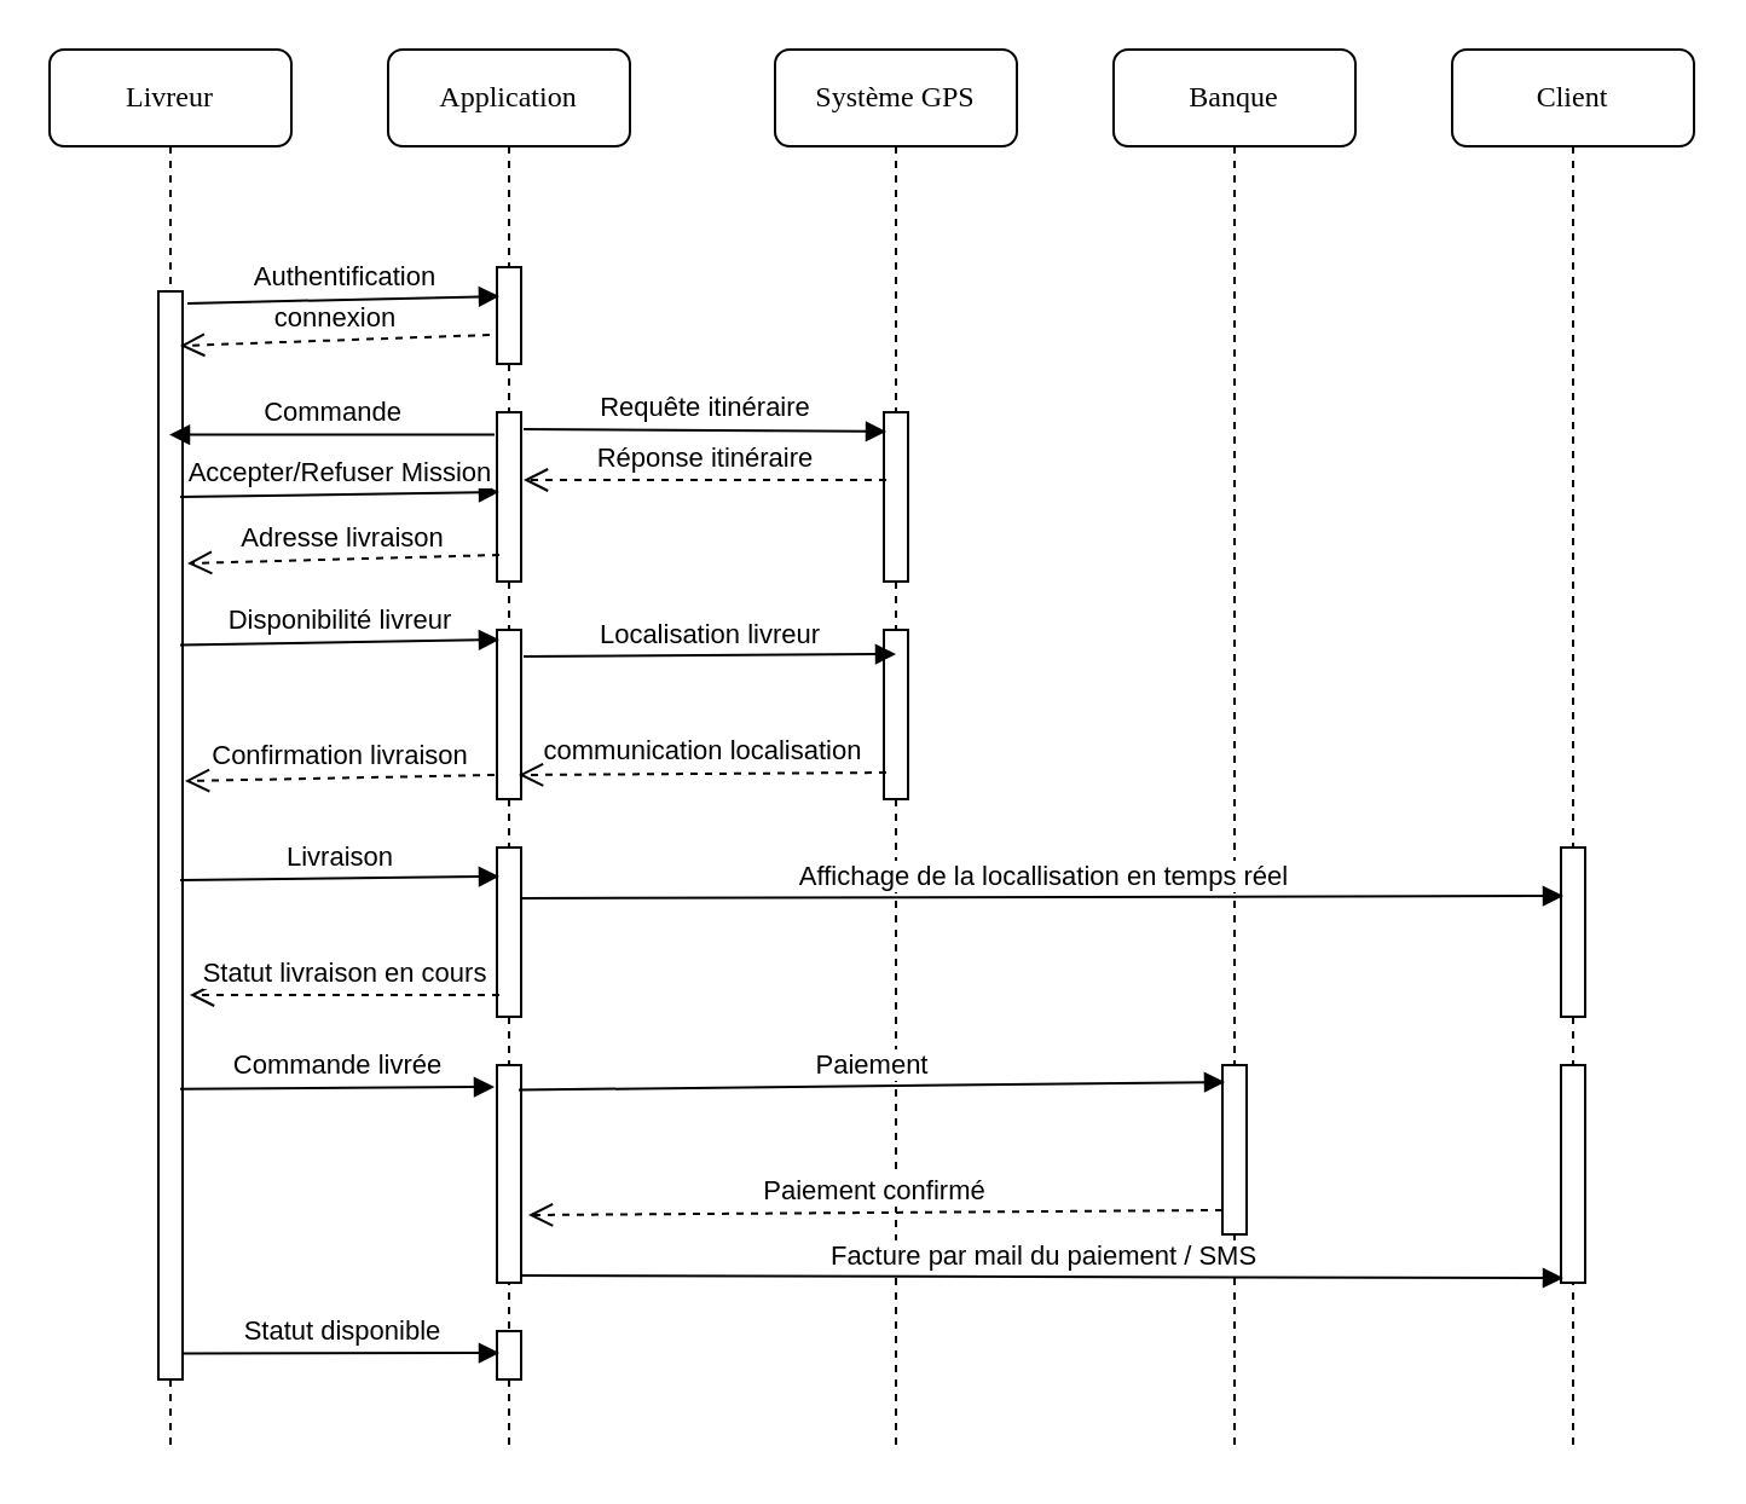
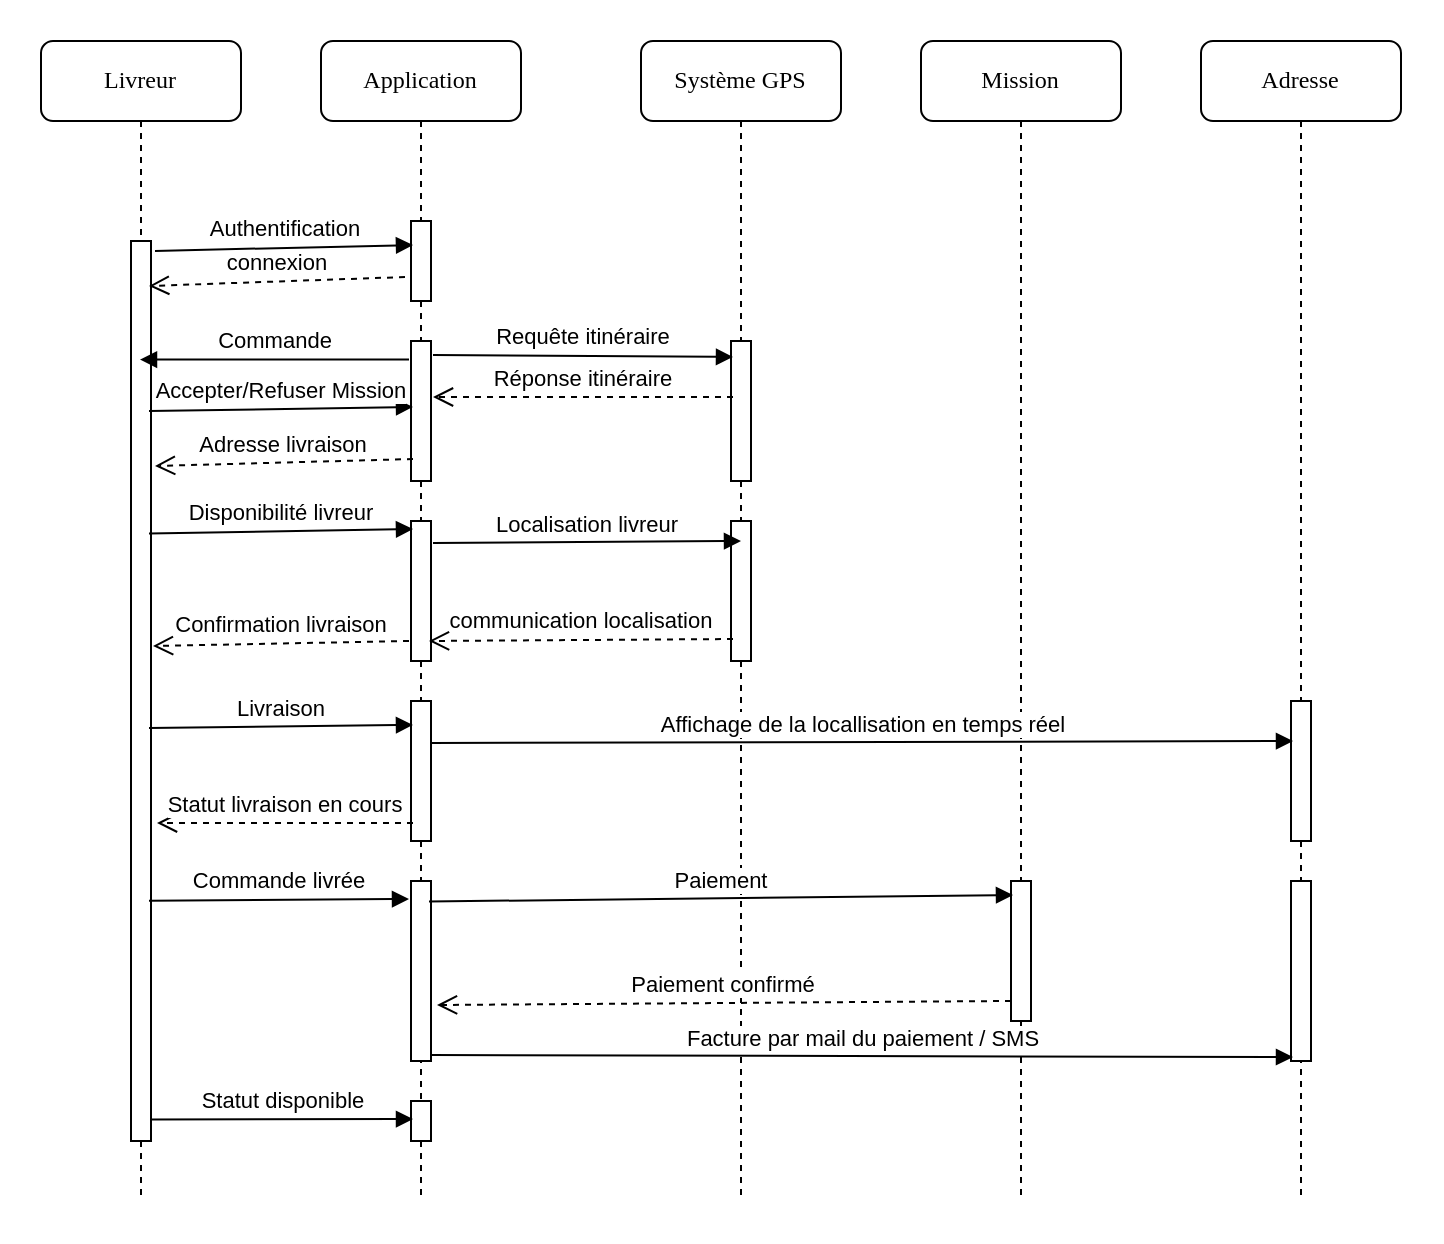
  <mxCell id="0" />
  <mxCell id="1" parent="0" />
  <mxCell id="2" value="Application" style="shape=umlLifeline;perimeter=lifelinePerimeter;whiteSpace=wrap;html=1;container=1;collapsible=0;recursiveResize=0;outlineConnect=0;rounded=1;shadow=0;comic=0;labelBackgroundColor=none;strokeWidth=1;fontFamily=Verdana;fontSize=12;align=center;" parent="1" vertex="1"><mxGeometry x="160" y="20" width="100" height="580" as="geometry" /></mxCell>
  <mxCell id="3" value="" style="html=1;points=[];perimeter=orthogonalPerimeter;rounded=0;shadow=0;comic=0;labelBackgroundColor=none;strokeWidth=1;fontFamily=Verdana;fontSize=12;align=center;" parent="2" vertex="1"><mxGeometry x="45" y="90" width="10" height="40" as="geometry" /></mxCell>
  <mxCell id="4" value="Système GPS" style="shape=umlLifeline;perimeter=lifelinePerimeter;whiteSpace=wrap;html=1;container=1;collapsible=0;recursiveResize=0;outlineConnect=0;rounded=1;shadow=0;comic=0;labelBackgroundColor=none;strokeWidth=1;fontFamily=Verdana;fontSize=12;align=center;" parent="1" vertex="1"><mxGeometry x="320" y="20" width="100" height="580" as="geometry" /></mxCell>
  <mxCell id="5" value="" style="html=1;points=[];perimeter=orthogonalPerimeter;rounded=0;shadow=0;comic=0;labelBackgroundColor=none;strokeWidth=1;fontFamily=Verdana;fontSize=12;align=center;" parent="4" vertex="1"><mxGeometry x="45" y="150" width="10" height="70" as="geometry" /></mxCell>
- <mxCell id="6" value="Banque" style="shape=umlLifeline;perimeter=lifelinePerimeter;whiteSpace=wrap;html=1;container=1;collapsible=0;recursiveResize=0;outlineConnect=0;rounded=1;shadow=0;comic=0;labelBackgroundColor=none;strokeWidth=1;fontFamily=Verdana;fontSize=12;align=center;" parent="1" vertex="1"><mxGeometry x="460" y="20" width="100" height="580" as="geometry" /></mxCell>
- <mxCell id="7" value="Client" style="shape=umlLifeline;perimeter=lifelinePerimeter;whiteSpace=wrap;html=1;container=1;collapsible=0;recursiveResize=0;outlineConnect=0;rounded=1;shadow=0;comic=0;labelBackgroundColor=none;strokeWidth=1;fontFamily=Verdana;fontSize=12;align=center;" parent="1" vertex="1"><mxGeometry x="600" y="20" width="100" height="580" as="geometry" /></mxCell>
+ <mxCell id="6" value="Mission" style="shape=umlLifeline;perimeter=lifelinePerimeter;whiteSpace=wrap;html=1;container=1;collapsible=0;recursiveResize=0;outlineConnect=0;rounded=1;shadow=0;comic=0;labelBackgroundColor=none;strokeWidth=1;fontFamily=Verdana;fontSize=12;align=center;" parent="1" vertex="1"><mxGeometry x="460" y="20" width="100" height="580" as="geometry" /></mxCell>
+ <mxCell id="7" value="Adresse" style="shape=umlLifeline;perimeter=lifelinePerimeter;whiteSpace=wrap;html=1;container=1;collapsible=0;recursiveResize=0;outlineConnect=0;rounded=1;shadow=0;comic=0;labelBackgroundColor=none;strokeWidth=1;fontFamily=Verdana;fontSize=12;align=center;" parent="1" vertex="1"><mxGeometry x="600" y="20" width="100" height="580" as="geometry" /></mxCell>
  <mxCell id="8" value="Livreur" style="shape=umlLifeline;perimeter=lifelinePerimeter;whiteSpace=wrap;html=1;container=1;collapsible=0;recursiveResize=0;outlineConnect=0;rounded=1;shadow=0;comic=0;labelBackgroundColor=none;strokeWidth=1;fontFamily=Verdana;fontSize=12;align=center;" parent="1" vertex="1"><mxGeometry x="20" y="20" width="100" height="580" as="geometry" /></mxCell>
  <mxCell id="9" value="" style="html=1;points=[];perimeter=orthogonalPerimeter;rounded=0;shadow=0;comic=0;labelBackgroundColor=none;strokeWidth=1;fontFamily=Verdana;fontSize=12;align=center;" parent="8" vertex="1"><mxGeometry x="45" y="100" width="10" height="450" as="geometry" /></mxCell>
  <mxCell id="10" value="connexion" style="html=1;verticalAlign=bottom;endArrow=open;dashed=1;endSize=8;entryX=0.9;entryY=0.05;entryDx=0;entryDy=0;entryPerimeter=0;exitX=-0.3;exitY=0.7;exitDx=0;exitDy=0;exitPerimeter=0;" edge="1" parent="1" source="3" target="9"><mxGeometry relative="1" as="geometry"><mxPoint x="200" y="140" as="sourcePoint" /><mxPoint x="80" y="140" as="targetPoint" /></mxGeometry></mxCell>
  <mxCell id="11" value="" style="html=1;points=[];perimeter=orthogonalPerimeter;rounded=0;shadow=0;comic=0;labelBackgroundColor=none;strokeWidth=1;fontFamily=Verdana;fontSize=12;align=center;" vertex="1" parent="1"><mxGeometry x="205" y="170" width="10" height="70" as="geometry" /></mxCell>
  <mxCell id="12" value="Commande" style="html=1;verticalAlign=bottom;endArrow=block;exitX=-0.1;exitY=0.133;exitDx=0;exitDy=0;exitPerimeter=0;" edge="1" parent="1" source="11" target="8"><mxGeometry width="80" relative="1" as="geometry"><mxPoint x="100" y="210" as="sourcePoint" /><mxPoint x="180" y="210" as="targetPoint" /></mxGeometry></mxCell>
  <mxCell id="13" value="Accepter/Refuser Mission" style="html=1;verticalAlign=bottom;endArrow=block;exitX=0.9;exitY=0.189;exitDx=0;exitDy=0;exitPerimeter=0;entryX=0.1;entryY=0.471;entryDx=0;entryDy=0;entryPerimeter=0;" edge="1" parent="1" source="9" target="11"><mxGeometry width="80" relative="1" as="geometry"><mxPoint x="90" y="200" as="sourcePoint" /><mxPoint x="200" y="203" as="targetPoint" /></mxGeometry></mxCell>
  <mxCell id="14" value="Adresse livraison" style="html=1;verticalAlign=bottom;endArrow=open;dashed=1;endSize=8;exitX=0.1;exitY=0.843;exitDx=0;exitDy=0;exitPerimeter=0;entryX=1.2;entryY=0.25;entryDx=0;entryDy=0;entryPerimeter=0;" edge="1" parent="1" source="11" target="9"><mxGeometry relative="1" as="geometry"><mxPoint x="170" y="230" as="sourcePoint" /><mxPoint x="90" y="230" as="targetPoint" /></mxGeometry></mxCell>
  <mxCell id="15" value="" style="html=1;points=[];perimeter=orthogonalPerimeter;rounded=0;shadow=0;comic=0;labelBackgroundColor=none;strokeWidth=1;fontFamily=Verdana;fontSize=12;align=center;" vertex="1" parent="1"><mxGeometry x="205" y="260" width="10" height="70" as="geometry" /></mxCell>
  <mxCell id="16" value="Réponse itinéraire" style="html=1;verticalAlign=bottom;endArrow=open;dashed=1;endSize=8;entryX=1.1;entryY=0.4;entryDx=0;entryDy=0;entryPerimeter=0;exitX=0.1;exitY=0.4;exitDx=0;exitDy=0;exitPerimeter=0;" edge="1" parent="1" source="5" target="11"><mxGeometry relative="1" as="geometry"><mxPoint x="340" y="200" as="sourcePoint" /><mxPoint x="260" y="200" as="targetPoint" /></mxGeometry></mxCell>
  <mxCell id="17" value="Disponibilité livreur" style="html=1;verticalAlign=bottom;endArrow=block;exitX=0.9;exitY=0.325;exitDx=0;exitDy=0;exitPerimeter=0;entryX=0.1;entryY=0.057;entryDx=0;entryDy=0;entryPerimeter=0;" edge="1" parent="1" source="9" target="15"><mxGeometry width="80" relative="1" as="geometry"><mxPoint x="100" y="280" as="sourcePoint" /><mxPoint x="180" y="280" as="targetPoint" /></mxGeometry></mxCell>
  <mxCell id="18" value="Confirmation livraison" style="html=1;verticalAlign=bottom;endArrow=open;dashed=1;endSize=8;exitX=-0.1;exitY=0.857;exitDx=0;exitDy=0;exitPerimeter=0;entryX=1.1;entryY=0.45;entryDx=0;entryDy=0;entryPerimeter=0;" edge="1" parent="1" source="15" target="9"><mxGeometry relative="1" as="geometry"><mxPoint x="180" y="320" as="sourcePoint" /><mxPoint x="100" y="320" as="targetPoint" /></mxGeometry></mxCell>
  <mxCell id="19" value="" style="html=1;points=[];perimeter=orthogonalPerimeter;rounded=0;shadow=0;comic=0;labelBackgroundColor=none;strokeWidth=1;fontFamily=Verdana;fontSize=12;align=center;" vertex="1" parent="1"><mxGeometry x="365" y="260" width="10" height="70" as="geometry" /></mxCell>
  <mxCell id="20" value="Localisation livreur" style="html=1;verticalAlign=bottom;endArrow=block;exitX=1.1;exitY=0.157;exitDx=0;exitDy=0;exitPerimeter=0;entryX=0.5;entryY=0.143;entryDx=0;entryDy=0;entryPerimeter=0;" edge="1" parent="1" source="15" target="19"><mxGeometry width="80" relative="1" as="geometry"><mxPoint x="250" y="270" as="sourcePoint" /><mxPoint x="330" y="270" as="targetPoint" /></mxGeometry></mxCell>
  <mxCell id="21" value="communication localisation" style="html=1;verticalAlign=bottom;endArrow=open;dashed=1;endSize=8;exitX=0.1;exitY=0.843;exitDx=0;exitDy=0;exitPerimeter=0;entryX=0.9;entryY=0.857;entryDx=0;entryDy=0;entryPerimeter=0;" edge="1" parent="1" source="19" target="15"><mxGeometry relative="1" as="geometry"><mxPoint x="340" y="320" as="sourcePoint" /><mxPoint x="260" y="320" as="targetPoint" /></mxGeometry></mxCell>
  <mxCell id="22" value="" style="html=1;points=[];perimeter=orthogonalPerimeter;rounded=0;shadow=0;comic=0;labelBackgroundColor=none;strokeWidth=1;fontFamily=Verdana;fontSize=12;align=center;" vertex="1" parent="1"><mxGeometry x="205" y="350" width="10" height="70" as="geometry" /></mxCell>
  <mxCell id="23" value="Livraison" style="html=1;verticalAlign=bottom;endArrow=block;exitX=0.9;exitY=0.541;exitDx=0;exitDy=0;exitPerimeter=0;entryX=0.1;entryY=0.171;entryDx=0;entryDy=0;entryPerimeter=0;" edge="1" parent="1" source="9" target="22"><mxGeometry width="80" relative="1" as="geometry"><mxPoint x="80" y="360" as="sourcePoint" /><mxPoint x="160" y="360" as="targetPoint" /></mxGeometry></mxCell>
  <mxCell id="24" value="Statut livraison en cours" style="html=1;verticalAlign=bottom;endArrow=open;dashed=1;endSize=8;exitX=0.1;exitY=0.871;exitDx=0;exitDy=0;exitPerimeter=0;" edge="1" parent="1" source="22"><mxGeometry relative="1" as="geometry"><mxPoint x="160" y="410" as="sourcePoint" /><mxPoint x="78" y="411" as="targetPoint" /></mxGeometry></mxCell>
  <mxCell id="25" value="" style="html=1;points=[];perimeter=orthogonalPerimeter;rounded=0;shadow=0;comic=0;labelBackgroundColor=none;strokeWidth=1;fontFamily=Verdana;fontSize=12;align=center;" vertex="1" parent="1"><mxGeometry x="645" y="350" width="10" height="70" as="geometry" /></mxCell>
  <mxCell id="26" value="Affichage de la locallisation en temps réel" style="html=1;verticalAlign=bottom;endArrow=block;exitX=1;exitY=0.3;exitDx=0;exitDy=0;exitPerimeter=0;entryX=0.1;entryY=0.286;entryDx=0;entryDy=0;entryPerimeter=0;" edge="1" parent="1" source="22" target="25"><mxGeometry width="80" relative="1" as="geometry"><mxPoint x="250" y="370" as="sourcePoint" /><mxPoint x="330" y="370" as="targetPoint" /></mxGeometry></mxCell>
  <mxCell id="27" value="Requête itinéraire" style="html=1;verticalAlign=bottom;endArrow=block;exitX=1.1;exitY=0.1;exitDx=0;exitDy=0;exitPerimeter=0;entryX=0.1;entryY=0.114;entryDx=0;entryDy=0;entryPerimeter=0;" edge="1" parent="1" source="11" target="5"><mxGeometry width="80" relative="1" as="geometry"><mxPoint x="260" y="170" as="sourcePoint" /><mxPoint x="340" y="170" as="targetPoint" /></mxGeometry></mxCell>
  <mxCell id="28" value="Authentification" style="html=1;verticalAlign=bottom;endArrow=block;exitX=1.2;exitY=0.011;exitDx=0;exitDy=0;exitPerimeter=0;entryX=0.1;entryY=0.3;entryDx=0;entryDy=0;entryPerimeter=0;" edge="1" parent="1" source="9" target="3"><mxGeometry width="80" relative="1" as="geometry"><mxPoint x="100" y="120" as="sourcePoint" /><mxPoint x="180" y="120" as="targetPoint" /></mxGeometry></mxCell>
  <mxCell id="29" value="" style="html=1;points=[];perimeter=orthogonalPerimeter;rounded=0;shadow=0;comic=0;labelBackgroundColor=none;strokeWidth=1;fontFamily=Verdana;fontSize=12;align=center;" vertex="1" parent="1"><mxGeometry x="205" y="440" width="10" height="90" as="geometry" /></mxCell>
  <mxCell id="30" value="Commande livrée" style="html=1;verticalAlign=bottom;endArrow=block;exitX=0.9;exitY=0.733;exitDx=0;exitDy=0;exitPerimeter=0;entryX=-0.1;entryY=0.1;entryDx=0;entryDy=0;entryPerimeter=0;" edge="1" parent="1" source="9" target="29"><mxGeometry width="80" relative="1" as="geometry"><mxPoint x="100" y="450" as="sourcePoint" /><mxPoint x="204" y="447" as="targetPoint" /></mxGeometry></mxCell>
  <mxCell id="31" value="" style="html=1;points=[];perimeter=orthogonalPerimeter;rounded=0;shadow=0;comic=0;labelBackgroundColor=none;strokeWidth=1;fontFamily=Verdana;fontSize=12;align=center;" vertex="1" parent="1"><mxGeometry x="505" y="440" width="10" height="70" as="geometry" /></mxCell>
  <mxCell id="32" value="Paiement" style="html=1;verticalAlign=bottom;endArrow=block;exitX=0.9;exitY=0.114;exitDx=0;exitDy=0;exitPerimeter=0;entryX=0.1;entryY=0.1;entryDx=0;entryDy=0;entryPerimeter=0;" edge="1" parent="1" source="29" target="31"><mxGeometry width="80" relative="1" as="geometry"><mxPoint x="230" y="450" as="sourcePoint" /><mxPoint x="300" y="450" as="targetPoint" /></mxGeometry></mxCell>
  <mxCell id="33" value="Paiement confirmé" style="html=1;verticalAlign=bottom;endArrow=open;dashed=1;endSize=8;entryX=1.3;entryY=0.689;entryDx=0;entryDy=0;entryPerimeter=0;exitX=0;exitY=0.857;exitDx=0;exitDy=0;exitPerimeter=0;" edge="1" parent="1" source="31" target="29"><mxGeometry relative="1" as="geometry"><mxPoint x="310" y="500" as="sourcePoint" /><mxPoint x="230" y="500" as="targetPoint" /></mxGeometry></mxCell>
  <mxCell id="34" value="" style="html=1;points=[];perimeter=orthogonalPerimeter;rounded=0;shadow=0;comic=0;labelBackgroundColor=none;strokeWidth=1;fontFamily=Verdana;fontSize=12;align=center;" vertex="1" parent="1"><mxGeometry x="645" y="440" width="10" height="90" as="geometry" /></mxCell>
  <mxCell id="35" value="Facture par mail du paiement / SMS" style="html=1;verticalAlign=bottom;endArrow=block;entryX=0.1;entryY=0.978;entryDx=0;entryDy=0;entryPerimeter=0;exitX=1;exitY=0.967;exitDx=0;exitDy=0;exitPerimeter=0;" edge="1" parent="1" source="29" target="34"><mxGeometry width="80" relative="1" as="geometry"><mxPoint x="220" y="520" as="sourcePoint" /><mxPoint x="300" y="520" as="targetPoint" /></mxGeometry></mxCell>
  <mxCell id="36" value="" style="html=1;points=[];perimeter=orthogonalPerimeter;rounded=0;shadow=0;comic=0;labelBackgroundColor=none;strokeWidth=1;fontFamily=Verdana;fontSize=12;align=center;" vertex="1" parent="1"><mxGeometry x="205" y="550" width="10" height="20" as="geometry" /></mxCell>
  <mxCell id="37" value="Statut disponible" style="html=1;verticalAlign=bottom;endArrow=block;exitX=1;exitY=0.976;exitDx=0;exitDy=0;exitPerimeter=0;entryX=0.1;entryY=0.45;entryDx=0;entryDy=0;entryPerimeter=0;" edge="1" parent="1" source="9" target="36"><mxGeometry width="80" relative="1" as="geometry"><mxPoint x="90" y="560" as="sourcePoint" /><mxPoint x="170" y="560" as="targetPoint" /></mxGeometry></mxCell>
